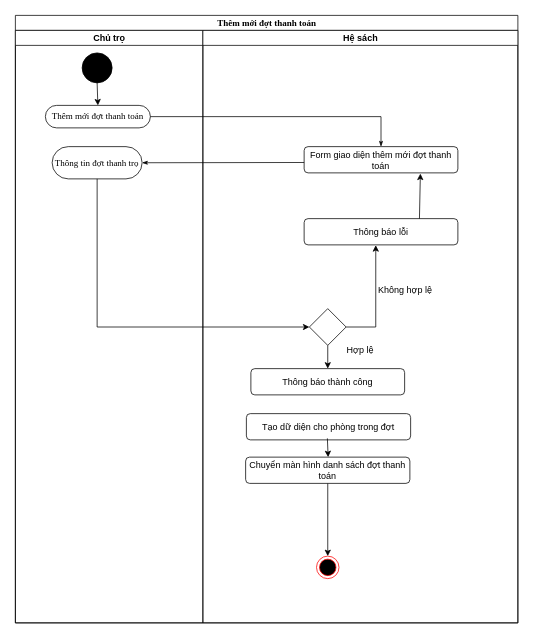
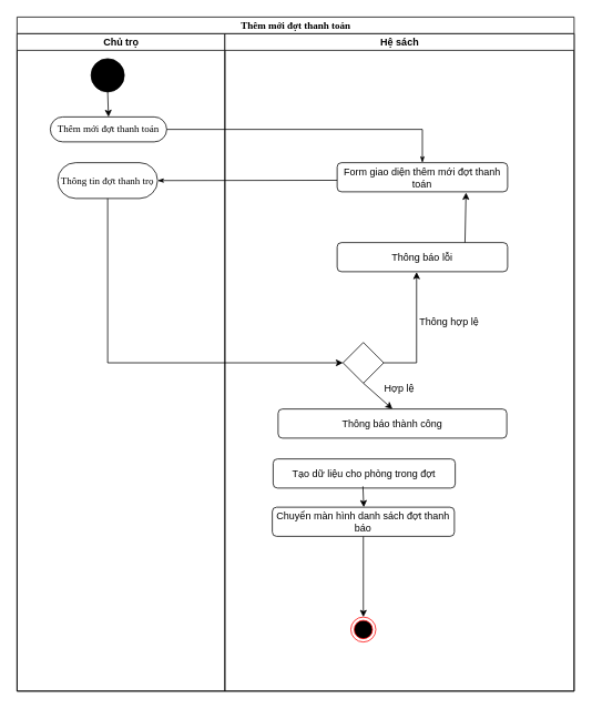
  <mxCell id="0" />
  <mxCell id="1" parent="0" />
  <mxCell id="2" value="Thêm mới đợt thanh toán" style="swimlane;html=1;childLayout=stackLayout;startSize=20;rounded=0;shadow=0;comic=0;labelBackgroundColor=none;strokeWidth=1;fontFamily=Verdana;fontSize=12;align=center;" parent="1" vertex="1"><mxGeometry x="20" y="20" width="670" height="810" as="geometry" /></mxCell>
  <mxCell id="3" value="Chủ trọ" style="swimlane;html=1;startSize=20;" parent="2" vertex="1"><mxGeometry y="20" width="250" height="790" as="geometry" /></mxCell>
  <mxCell id="4" value="" style="ellipse;whiteSpace=wrap;html=1;rounded=0;shadow=0;comic=0;labelBackgroundColor=none;strokeWidth=1;fillColor=#000000;fontFamily=Verdana;fontSize=12;align=center;" parent="3" vertex="1"><mxGeometry x="89" y="30" width="40" height="40" as="geometry" /></mxCell>
  <mxCell id="5" value="Thêm mới đợt thanh toán" style="rounded=1;whiteSpace=wrap;html=1;shadow=0;comic=0;labelBackgroundColor=none;strokeWidth=1;fontFamily=Verdana;fontSize=12;align=center;arcSize=50;" parent="3" vertex="1"><mxGeometry x="40" y="100" width="140" height="30" as="geometry" /></mxCell>
  <mxCell id="6" value="" style="endArrow=classic;html=1;rounded=0;exitX=0.5;exitY=1;exitDx=0;exitDy=0;entryX=0.5;entryY=0;entryDx=0;entryDy=0;" parent="3" source="4" target="5" edge="1"><mxGeometry width="50" height="50" relative="1" as="geometry"><mxPoint x="160" y="111" as="sourcePoint" /><mxPoint x="210" y="61" as="targetPoint" /></mxGeometry></mxCell>
  <mxCell id="7" value="Thông tin đợt thanh trọ" style="rounded=1;whiteSpace=wrap;html=1;shadow=0;comic=0;labelBackgroundColor=none;strokeWidth=1;fontFamily=Verdana;fontSize=12;align=center;arcSize=50;" parent="3" vertex="1"><mxGeometry x="49" y="155" width="120" height="43" as="geometry" /></mxCell>
  <mxCell id="8" style="rounded=0;html=1;labelBackgroundColor=none;startArrow=none;startFill=0;startSize=5;endArrow=classicThin;endFill=1;endSize=5;jettySize=auto;orthogonalLoop=1;strokeWidth=1;fontFamily=Verdana;fontSize=12;edgeStyle=orthogonalEdgeStyle;entryX=0.5;entryY=0;entryDx=0;entryDy=0;" parent="2" source="5" target="12" edge="1"><mxGeometry relative="1" as="geometry"><mxPoint x="500" y="190" as="targetPoint" /></mxGeometry></mxCell>
  <mxCell id="9" style="rounded=0;html=1;labelBackgroundColor=none;startArrow=none;startFill=0;startSize=5;endArrow=classicThin;endFill=1;endSize=5;jettySize=auto;orthogonalLoop=1;strokeWidth=1;fontFamily=Verdana;fontSize=12;edgeStyle=orthogonalEdgeStyle;exitX=0.5;exitY=1;exitDx=0;exitDy=0;entryX=1;entryY=0.5;entryDx=0;entryDy=0;" parent="2" target="7" edge="1"><mxGeometry relative="1" as="geometry"><mxPoint x="160" y="281" as="targetPoint" /><mxPoint x="487.5" y="196" as="sourcePoint" /></mxGeometry></mxCell>
  <mxCell id="10" value="" style="endArrow=classic;html=1;rounded=0;exitX=0.5;exitY=1;exitDx=0;exitDy=0;entryX=0;entryY=0.5;entryDx=0;entryDy=0;edgeStyle=orthogonalEdgeStyle;" parent="2" source="7" target="14" edge="1"><mxGeometry width="50" height="50" relative="1" as="geometry"><mxPoint x="119" y="120" as="sourcePoint" /><mxPoint x="395" y="189" as="targetPoint" /></mxGeometry></mxCell>
  <mxCell id="11" value="Hệ sách" style="swimlane;html=1;startSize=20;" parent="2" vertex="1"><mxGeometry x="250" y="20" width="420" height="790" as="geometry" /></mxCell>
  <mxCell id="12" value="Form giao diện thêm mới đợt thanh toán" style="rounded=1;whiteSpace=wrap;html=1;" parent="11" vertex="1"><mxGeometry x="135" y="155" width="205" height="35" as="geometry" /></mxCell>
  <mxCell id="13" value="" style="ellipse;html=1;shape=endState;fillColor=#000000;strokeColor=#ff0000;" parent="11" vertex="1"><mxGeometry x="151.5" y="701" width="30" height="30" as="geometry" /></mxCell>
  <mxCell id="14" value="" style="rhombus;whiteSpace=wrap;html=1;" parent="11" vertex="1"><mxGeometry x="142" y="371" width="49" height="49" as="geometry" /></mxCell>
  <mxCell id="15" value="Hợp lệ" style="text;html=1;align=center;verticalAlign=middle;whiteSpace=wrap;rounded=0;" parent="11" vertex="1"><mxGeometry x="180" y="411" width="60" height="30" as="geometry" /></mxCell>
- <mxCell id="16" value="Thông báo thành công" style="rounded=1;whiteSpace=wrap;html=1;" parent="11" vertex="1"><mxGeometry x="64" y="451" width="205" height="35" as="geometry" /></mxCell>
+ <mxCell id="16" value="Thông báo thành công" style="rounded=1;whiteSpace=wrap;html=1;" parent="11" vertex="1"><mxGeometry x="64" y="451" width="275" height="35" as="geometry" /></mxCell>
  <mxCell id="17" value="" style="endArrow=classic;html=1;rounded=0;exitX=0.5;exitY=1;exitDx=0;exitDy=0;entryX=0.5;entryY=0;entryDx=0;entryDy=0;" parent="11" source="14" target="16" edge="1"><mxGeometry width="50" height="50" relative="1" as="geometry"><mxPoint x="248" y="151" as="sourcePoint" /><mxPoint x="166" y="451" as="targetPoint" /></mxGeometry></mxCell>
  <mxCell id="18" value="Thông báo lỗi" style="rounded=1;whiteSpace=wrap;html=1;" parent="11" vertex="1"><mxGeometry x="135" y="251" width="205" height="35" as="geometry" /></mxCell>
  <mxCell id="19" value="" style="endArrow=classic;html=1;rounded=0;exitX=1;exitY=0.5;exitDx=0;exitDy=0;entryX=0.466;entryY=1.013;entryDx=0;entryDy=0;edgeStyle=orthogonalEdgeStyle;entryPerimeter=0;" parent="11" source="14" target="18" edge="1"><mxGeometry width="50" height="50" relative="1" as="geometry"><mxPoint x="-131" y="264" as="sourcePoint" /><mxPoint x="151" y="312" as="targetPoint" /></mxGeometry></mxCell>
  <mxCell id="20" value="" style="endArrow=classic;html=1;rounded=0;exitX=0.75;exitY=0;exitDx=0;exitDy=0;" parent="11" source="18" edge="1"><mxGeometry width="50" height="50" relative="1" as="geometry"><mxPoint x="290.55" y="255.585" as="sourcePoint" /><mxPoint x="290" y="191" as="targetPoint" /></mxGeometry></mxCell>
- <mxCell id="21" value="Tạo dữ diện cho phòng trong đợt" style="rounded=1;whiteSpace=wrap;html=1;" parent="11" vertex="1"><mxGeometry x="58" y="511" width="219" height="35" as="geometry" /></mxCell>
+ <mxCell id="21" value="Tạo dữ liệu cho phòng trong đợt" style="rounded=1;whiteSpace=wrap;html=1;" parent="11" vertex="1"><mxGeometry x="58" y="511" width="219" height="35" as="geometry" /></mxCell>
  <mxCell id="22" value="" style="endArrow=classic;html=1;rounded=0;entryX=0.5;entryY=0;entryDx=0;entryDy=0;exitX=0.5;exitY=0.914;exitDx=0;exitDy=0;exitPerimeter=0;" parent="11" source="24" target="13" edge="1"><mxGeometry width="50" height="50" relative="1" as="geometry"><mxPoint x="170" y="611" as="sourcePoint" /><mxPoint x="177" y="571" as="targetPoint" /></mxGeometry></mxCell>
- <mxCell id="23" value="Không hợp lệ" style="text;html=1;align=center;verticalAlign=middle;whiteSpace=wrap;rounded=0;" vertex="1" parent="11"><mxGeometry x="230" y="331" width="80" height="30" as="geometry" /></mxCell>
- <mxCell id="24" value="Chuyển màn hình danh sách đợt thanh toán" style="rounded=1;whiteSpace=wrap;html=1;" vertex="1" parent="11"><mxGeometry x="57" y="569" width="219" height="35" as="geometry" /></mxCell>
+ <mxCell id="23" value="Thông hợp lệ" style="text;html=1;align=center;verticalAlign=middle;whiteSpace=wrap;rounded=0;" vertex="1" parent="11"><mxGeometry x="230" y="331" width="80" height="30" as="geometry" /></mxCell>
+ <mxCell id="24" value="Chuyển màn hình danh sách đợt thanh báo" style="rounded=1;whiteSpace=wrap;html=1;" vertex="1" parent="11"><mxGeometry x="57" y="569" width="219" height="35" as="geometry" /></mxCell>
  <mxCell id="25" value="" style="endArrow=classic;html=1;rounded=0;exitX=0.5;exitY=1;exitDx=0;exitDy=0;entryX=0.5;entryY=0;entryDx=0;entryDy=0;" edge="1" parent="1"><mxGeometry width="50" height="50" relative="1" as="geometry"><mxPoint x="436" y="584" as="sourcePoint" /><mxPoint x="437" y="609" as="targetPoint" /></mxGeometry></mxCell>
